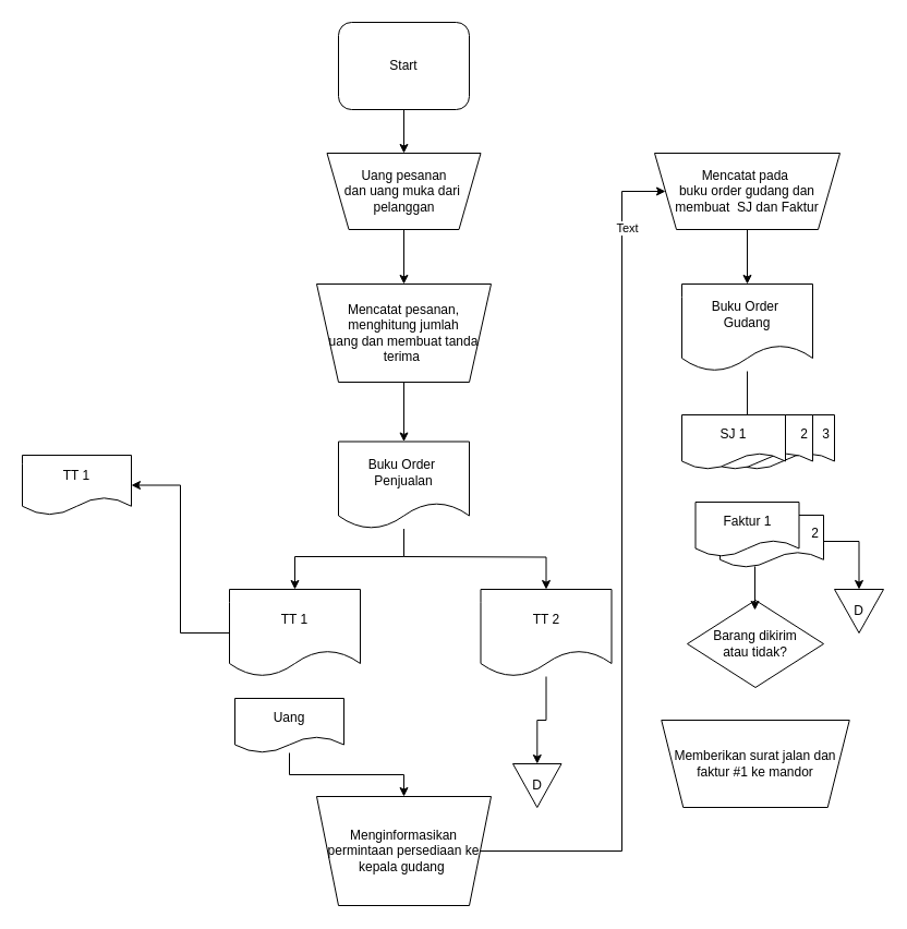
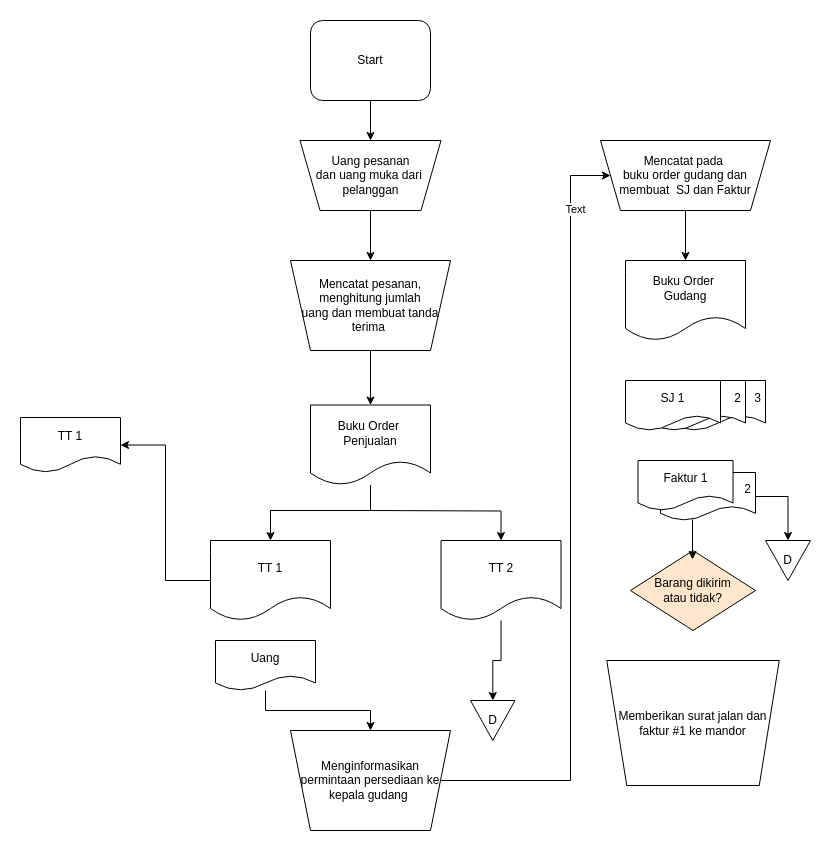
  <mxCell id="0" />
  <mxCell id="1" parent="0" />
  <mxCell id="2" value="" style="edgeStyle=orthogonalEdgeStyle;rounded=0;orthogonalLoop=1;jettySize=auto;html=1;" edge="1" parent="1" source="3" target="5"><mxGeometry relative="1" as="geometry" /></mxCell>
  <mxCell id="3" value="Start" style="whiteSpace=wrap;html=1;rounded=1;" vertex="1" parent="1"><mxGeometry x="310" y="20" width="120" height="80" as="geometry" /></mxCell>
  <mxCell id="4" value="" style="edgeStyle=orthogonalEdgeStyle;rounded=0;orthogonalLoop=1;jettySize=auto;html=1;" edge="1" parent="1" source="5" target="7"><mxGeometry relative="1" as="geometry" /></mxCell>
  <mxCell id="5" value="Uang pesanan&lt;div&gt;dan uang muka dari&amp;nbsp;&lt;/div&gt;&lt;div&gt;pelanggan&lt;/div&gt;" style="shape=trapezoid;perimeter=trapezoidPerimeter;whiteSpace=wrap;html=1;fixedSize=1;direction=west;" vertex="1" parent="1"><mxGeometry x="299.5" y="140" width="141" height="70" as="geometry" /></mxCell>
  <mxCell id="6" style="edgeStyle=orthogonalEdgeStyle;rounded=0;orthogonalLoop=1;jettySize=auto;html=1;entryX=0.5;entryY=0;entryDx=0;entryDy=0;" edge="1" parent="1" source="7" target="11"><mxGeometry relative="1" as="geometry" /></mxCell>
  <mxCell id="7" value="Mencatat pesanan, menghitung jumlah&lt;div&gt;uang dan membuat tanda terima&amp;nbsp;&lt;/div&gt;" style="shape=trapezoid;perimeter=trapezoidPerimeter;whiteSpace=wrap;html=1;fixedSize=1;direction=west;" vertex="1" parent="1"><mxGeometry x="290" y="260" width="160" height="90" as="geometry" /></mxCell>
  <mxCell id="8" style="edgeStyle=orthogonalEdgeStyle;rounded=0;orthogonalLoop=1;jettySize=auto;html=1;entryX=1;entryY=0.5;entryDx=0;entryDy=0;" edge="1" parent="1" source="9" target="21"><mxGeometry relative="1" as="geometry"><mxPoint x="170" y="440" as="targetPoint" /></mxGeometry></mxCell>
  <mxCell id="9" value="TT 1" style="shape=document;whiteSpace=wrap;html=1;boundedLbl=1;" vertex="1" parent="1"><mxGeometry x="210" y="540" width="120" height="80" as="geometry" /></mxCell>
  <mxCell id="10" value="" style="edgeStyle=orthogonalEdgeStyle;rounded=0;orthogonalLoop=1;jettySize=auto;html=1;" edge="1" parent="1" source="11" target="9"><mxGeometry relative="1" as="geometry"><Array as="points"><mxPoint x="370" y="510" /><mxPoint x="270" y="510" /></Array></mxGeometry></mxCell>
  <mxCell id="11" value="Buku Order&amp;nbsp;&lt;div&gt;Penjualan&lt;/div&gt;" style="shape=document;whiteSpace=wrap;html=1;boundedLbl=1;" vertex="1" parent="1"><mxGeometry x="310" y="404.5" width="120" height="80" as="geometry" /></mxCell>
  <mxCell id="12" value="" style="edgeStyle=orthogonalEdgeStyle;rounded=0;orthogonalLoop=1;jettySize=auto;html=1;" edge="1" parent="1" source="13" target="15"><mxGeometry relative="1" as="geometry" /></mxCell>
  <mxCell id="13" value="TT 2" style="shape=document;whiteSpace=wrap;html=1;boundedLbl=1;" vertex="1" parent="1"><mxGeometry x="440.5" y="540" width="120" height="80" as="geometry" /></mxCell>
  <mxCell id="14" style="edgeStyle=orthogonalEdgeStyle;rounded=0;orthogonalLoop=1;jettySize=auto;html=1;entryX=0.5;entryY=0;entryDx=0;entryDy=0;" edge="1" parent="1" target="13"><mxGeometry relative="1" as="geometry"><mxPoint x="370" y="510" as="sourcePoint" /></mxGeometry></mxCell>
  <mxCell id="15" value="D" style="triangle;whiteSpace=wrap;html=1;direction=south;" vertex="1" parent="1"><mxGeometry x="470" y="700" width="44.5" height="40" as="geometry" /></mxCell>
  <mxCell id="16" value="" style="edgeStyle=orthogonalEdgeStyle;rounded=0;orthogonalLoop=1;jettySize=auto;html=1;" edge="1" parent="1" source="17" target="20"><mxGeometry relative="1" as="geometry" /></mxCell>
  <mxCell id="17" value="Uang" style="shape=document;whiteSpace=wrap;html=1;boundedLbl=1;" vertex="1" parent="1"><mxGeometry x="215" y="640" width="100" height="50" as="geometry" /></mxCell>
  <mxCell id="18" style="edgeStyle=orthogonalEdgeStyle;rounded=0;orthogonalLoop=1;jettySize=auto;html=1;entryX=1;entryY=0.5;entryDx=0;entryDy=0;" edge="1" parent="1" source="20" target="23"><mxGeometry relative="1" as="geometry"><mxPoint x="620" y="780" as="targetPoint" /><Array as="points"><mxPoint x="570" y="780" /><mxPoint x="570" y="175" /></Array></mxGeometry></mxCell>
  <mxCell id="19" value="Text" style="edgeLabel;html=1;align=center;verticalAlign=middle;resizable=0;points=[];" vertex="1" connectable="0" parent="18"><mxGeometry x="0.812" y="-4" relative="1" as="geometry"><mxPoint as="offset" /></mxGeometry></mxCell>
  <mxCell id="20" value="Menginformasikan permintaan persediaan ke kepala gudang&amp;nbsp;" style="shape=trapezoid;perimeter=trapezoidPerimeter;whiteSpace=wrap;html=1;fixedSize=1;direction=west;" vertex="1" parent="1"><mxGeometry x="290" y="730" width="160" height="100" as="geometry" /></mxCell>
  <mxCell id="21" value="TT 1" style="shape=document;whiteSpace=wrap;html=1;boundedLbl=1;" vertex="1" parent="1"><mxGeometry x="20" y="417" width="100" height="55" as="geometry" /></mxCell>
  <mxCell id="22" value="" style="edgeStyle=orthogonalEdgeStyle;rounded=0;orthogonalLoop=1;jettySize=auto;html=1;" edge="1" parent="1" source="23" target="25"><mxGeometry relative="1" as="geometry" /></mxCell>
  <mxCell id="23" value="Mencatat pada&amp;nbsp;&lt;div&gt;buku order gudang dan membuat&amp;nbsp; SJ dan Faktur&lt;/div&gt;" style="shape=trapezoid;perimeter=trapezoidPerimeter;whiteSpace=wrap;html=1;fixedSize=1;direction=west;" vertex="1" parent="1"><mxGeometry x="600" y="140" width="170" height="70" as="geometry" /></mxCell>
- <mxCell id="24" value="" style="edgeStyle=orthogonalEdgeStyle;rounded=0;orthogonalLoop=1;jettySize=auto;html=1;entryX=0.632;entryY=0.16;entryDx=0;entryDy=0;entryPerimeter=0;" edge="1" parent="1" source="25" target="28"><mxGeometry relative="1" as="geometry"><mxPoint x="787.5" y="485" as="targetPoint" /></mxGeometry></mxCell>
  <mxCell id="25" value="Buku Order&amp;nbsp;&lt;div&gt;Gudang&lt;/div&gt;" style="shape=document;whiteSpace=wrap;html=1;boundedLbl=1;" vertex="1" parent="1"><mxGeometry x="625" y="260" width="120" height="80" as="geometry" /></mxCell>
  <mxCell id="26" value="&lt;span style=&quot;white-space: pre;&quot;&gt;&#09;&lt;/span&gt;&lt;span style=&quot;white-space: pre;&quot;&gt;&#09;&lt;/span&gt;&lt;span style=&quot;white-space: pre;&quot;&gt;&#09;&lt;/span&gt;3" style="shape=document;whiteSpace=wrap;html=1;boundedLbl=1;" vertex="1" parent="1"><mxGeometry x="670" y="380" width="95" height="50" as="geometry" /></mxCell>
  <mxCell id="27" value="&lt;span style=&quot;white-space: pre;&quot;&gt;&#09;&lt;/span&gt;&lt;span style=&quot;white-space: pre;&quot;&gt;&#09;&lt;/span&gt;&lt;span style=&quot;white-space: pre;&quot;&gt;&#09;&lt;/span&gt;2" style="shape=document;whiteSpace=wrap;html=1;boundedLbl=1;" vertex="1" parent="1"><mxGeometry x="650" y="380" width="95" height="50" as="geometry" /></mxCell>
  <mxCell id="28" value="SJ 1" style="shape=document;whiteSpace=wrap;html=1;boundedLbl=1;" vertex="1" parent="1"><mxGeometry x="625" y="380" width="95" height="50" as="geometry" /></mxCell>
  <mxCell id="29" style="edgeStyle=orthogonalEdgeStyle;rounded=0;orthogonalLoop=1;jettySize=auto;html=1;entryX=0;entryY=0.5;entryDx=0;entryDy=0;" edge="1" parent="1" source="30" target="35"><mxGeometry relative="1" as="geometry" /></mxCell>
  <mxCell id="30" value="&lt;span style=&quot;white-space: pre;&quot;&gt;&#09;&lt;/span&gt;&lt;span style=&quot;white-space: pre;&quot;&gt;&#09;&lt;/span&gt;&lt;span style=&quot;white-space: pre;&quot;&gt;&#09;&lt;/span&gt;2" style="shape=document;whiteSpace=wrap;html=1;boundedLbl=1;" vertex="1" parent="1"><mxGeometry x="660" y="472" width="95" height="48" as="geometry" /></mxCell>
  <mxCell id="31" value="Faktur 1" style="shape=document;whiteSpace=wrap;html=1;boundedLbl=1;" vertex="1" parent="1"><mxGeometry x="637.5" y="460" width="95" height="50" as="geometry" /></mxCell>
- <mxCell id="32" value="Barang dikirim&lt;div&gt;atau tidak?&lt;/div&gt;" style="rhombus;whiteSpace=wrap;html=1;" vertex="1" parent="1"><mxGeometry x="630" y="550" width="125" height="80" as="geometry" /></mxCell>
+ <mxCell id="32" value="Barang dikirim&lt;div&gt;atau tidak?&lt;/div&gt;" style="rhombus;whiteSpace=wrap;html=1;fillColor=#ffe6cc;" vertex="1" parent="1"><mxGeometry x="630" y="550" width="125" height="80" as="geometry" /></mxCell>
  <mxCell id="33" value="" style="endArrow=classic;html=1;rounded=0;exitX=0.337;exitY=0.979;exitDx=0;exitDy=0;exitPerimeter=0;" edge="1" parent="1" source="30"><mxGeometry width="50" height="50" relative="1" as="geometry"><mxPoint x="730" y="540" as="sourcePoint" /><mxPoint x="692" y="559" as="targetPoint" /></mxGeometry></mxCell>
- <mxCell id="34" value="Memberikan surat jalan dan faktur #1 ke mandor" style="shape=trapezoid;perimeter=trapezoidPerimeter;whiteSpace=wrap;html=1;fixedSize=1;direction=west;" vertex="1" parent="1"><mxGeometry x="606.25" y="660" width="172.5" height="80" as="geometry" /></mxCell>
+ <mxCell id="34" value="Memberikan surat jalan dan faktur #1 ke mandor" style="shape=trapezoid;perimeter=trapezoidPerimeter;whiteSpace=wrap;html=1;fixedSize=1;direction=west;" vertex="1" parent="1"><mxGeometry x="606.25" y="660" width="172.5" height="125" as="geometry" /></mxCell>
  <mxCell id="35" value="D" style="triangle;whiteSpace=wrap;html=1;direction=south;" vertex="1" parent="1"><mxGeometry x="765" y="540" width="45" height="40" as="geometry" /></mxCell>
